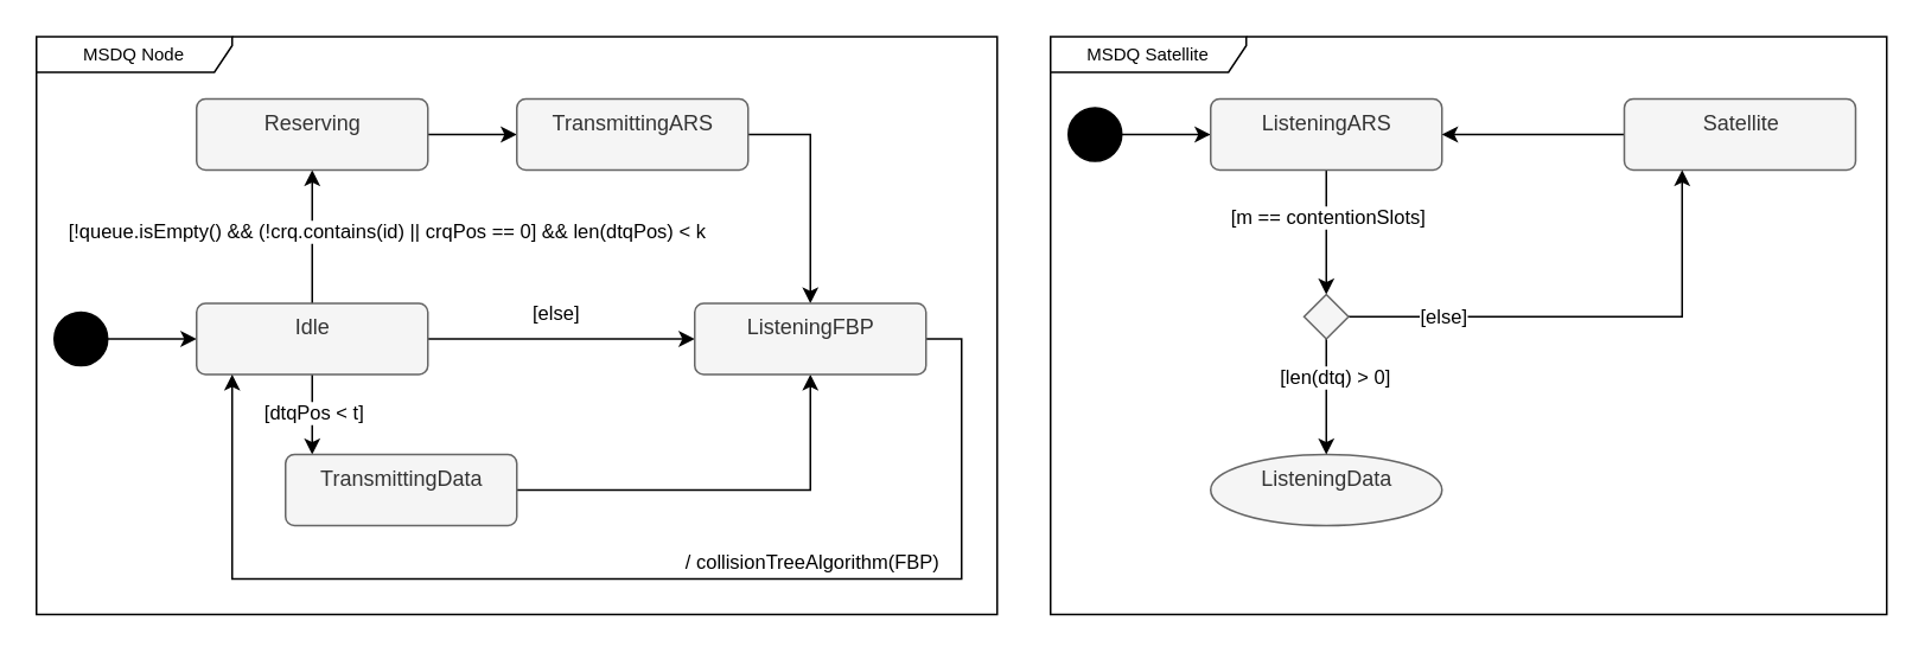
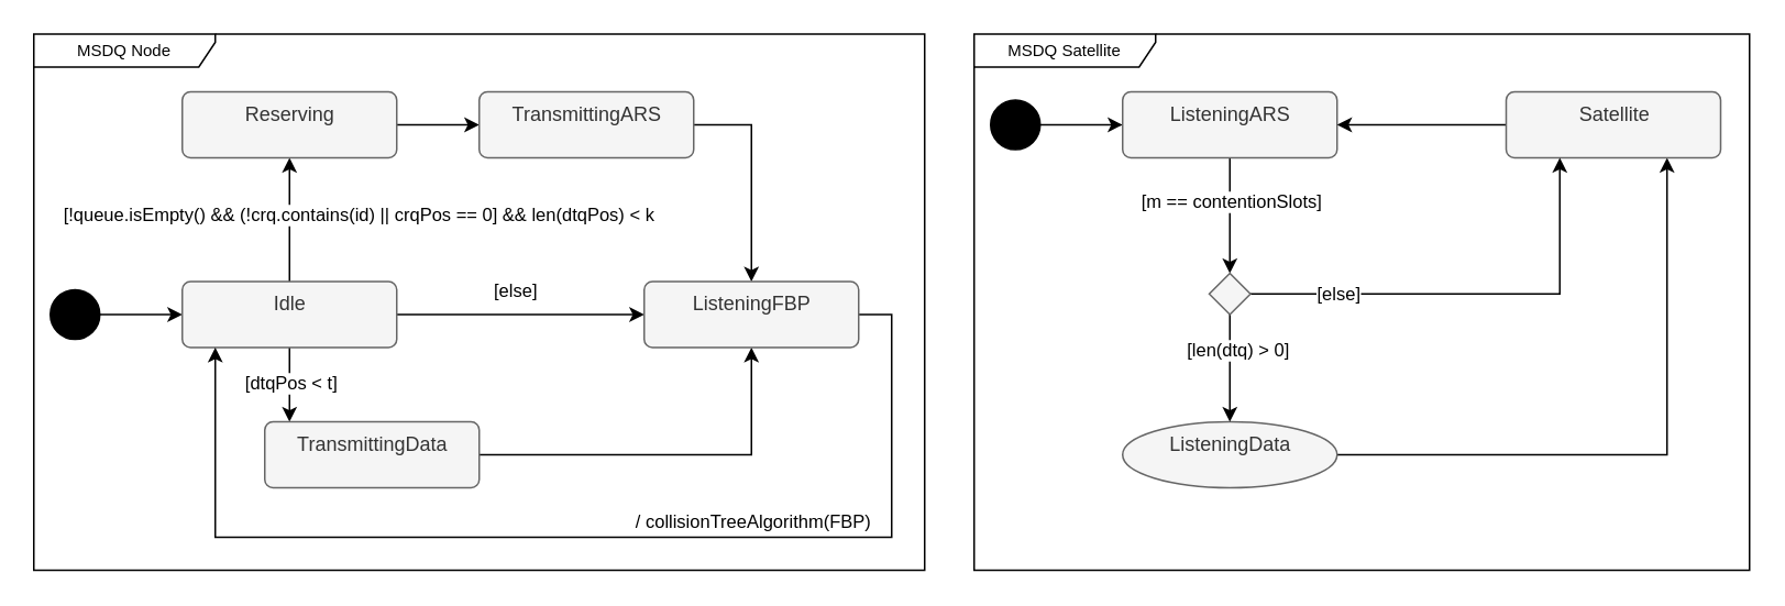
  <mxCell id="0" />
  <mxCell id="1" parent="0" />
  <mxCell id="2" style="edgeStyle=orthogonalEdgeStyle;rounded=0;orthogonalLoop=1;jettySize=auto;html=1;" parent="1" source="3" target="10" edge="1"><mxGeometry relative="1" as="geometry" /></mxCell>
  <mxCell id="3" value="" style="ellipse;fillColor=strokeColor;" parent="1" vertex="1"><mxGeometry x="30" y="175" width="30" height="30" as="geometry" /></mxCell>
  <mxCell id="4" style="edgeStyle=orthogonalEdgeStyle;rounded=0;orthogonalLoop=1;jettySize=auto;html=1;exitX=0.5;exitY=0;exitDx=0;exitDy=0;" parent="1" source="10" target="13" edge="1"><mxGeometry relative="1" as="geometry" /></mxCell>
  <mxCell id="5" value="[!queue.isEmpty() &amp;amp;&amp;amp; (!crq.contains(id) || crqPos == 0] &amp;amp;&amp;amp; len(dtqPos) &amp;lt; k" style="edgeLabel;html=1;align=center;verticalAlign=middle;resizable=0;points=[];" parent="4" vertex="1" connectable="0"><mxGeometry x="-0.319" relative="1" as="geometry"><mxPoint x="41" y="-15" as="offset" /></mxGeometry></mxCell>
  <mxCell id="6" style="edgeStyle=orthogonalEdgeStyle;rounded=0;orthogonalLoop=1;jettySize=auto;html=1;" parent="1" source="10" target="15" edge="1"><mxGeometry relative="1" as="geometry"><Array as="points"><mxPoint x="175" y="245" /><mxPoint x="175" y="245" /></Array></mxGeometry></mxCell>
  <mxCell id="7" value="[dtqPos &amp;lt; t]" style="edgeLabel;html=1;align=center;verticalAlign=middle;resizable=0;points=[];" parent="6" vertex="1" connectable="0"><mxGeometry x="-0.58" y="1" relative="1" as="geometry"><mxPoint x="-1" y="12" as="offset" /></mxGeometry></mxCell>
  <mxCell id="8" style="edgeStyle=orthogonalEdgeStyle;rounded=0;orthogonalLoop=1;jettySize=auto;html=1;" parent="1" source="10" target="18" edge="1"><mxGeometry relative="1" as="geometry" /></mxCell>
  <mxCell id="9" value="[else]" style="edgeLabel;html=1;align=center;verticalAlign=middle;resizable=0;points=[];" parent="8" vertex="1" connectable="0"><mxGeometry x="-0.484" y="1" relative="1" as="geometry"><mxPoint x="32" y="-14" as="offset" /></mxGeometry></mxCell>
  <mxCell id="10" value="Idle" style="html=1;align=center;verticalAlign=top;rounded=1;absoluteArcSize=1;arcSize=10;dashed=0;fillColor=#f5f5f5;fontColor=#333333;strokeColor=#666666;" parent="1" vertex="1"><mxGeometry x="110" y="170" width="130" height="40" as="geometry" /></mxCell>
  <mxCell id="11" style="edgeStyle=orthogonalEdgeStyle;rounded=0;orthogonalLoop=1;jettySize=auto;html=1;" parent="1" source="20" target="18" edge="1"><mxGeometry relative="1" as="geometry"><Array as="points"><mxPoint x="455" y="75" /></Array></mxGeometry></mxCell>
  <mxCell id="12" style="edgeStyle=orthogonalEdgeStyle;rounded=0;orthogonalLoop=1;jettySize=auto;html=1;" parent="1" source="13" target="20" edge="1"><mxGeometry relative="1" as="geometry" /></mxCell>
  <mxCell id="13" value="Reserving" style="html=1;align=center;verticalAlign=top;rounded=1;absoluteArcSize=1;arcSize=10;dashed=0;fillColor=#f5f5f5;fontColor=#333333;strokeColor=#666666;" parent="1" vertex="1"><mxGeometry x="110" y="55" width="130" height="40" as="geometry" /></mxCell>
  <mxCell id="14" style="edgeStyle=orthogonalEdgeStyle;rounded=0;orthogonalLoop=1;jettySize=auto;html=1;" parent="1" source="15" target="18" edge="1"><mxGeometry relative="1" as="geometry"><Array as="points"><mxPoint x="455" y="275" /></Array></mxGeometry></mxCell>
  <mxCell id="15" value="TransmittingData" style="html=1;align=center;verticalAlign=top;rounded=1;absoluteArcSize=1;arcSize=10;dashed=0;fillColor=#f5f5f5;fontColor=#333333;strokeColor=#666666;" parent="1" vertex="1"><mxGeometry x="160" y="255" width="130" height="40" as="geometry" /></mxCell>
  <mxCell id="16" style="edgeStyle=orthogonalEdgeStyle;rounded=0;orthogonalLoop=1;jettySize=auto;html=1;" parent="1" source="18" target="10" edge="1"><mxGeometry relative="1" as="geometry"><Array as="points"><mxPoint x="540" y="190" /><mxPoint x="540" y="325" /><mxPoint x="130" y="325" /></Array></mxGeometry></mxCell>
  <mxCell id="17" value="/ collisionTreeAlgorithm(FBP)" style="edgeLabel;html=1;align=center;verticalAlign=middle;resizable=0;points=[];" parent="16" vertex="1" connectable="0"><mxGeometry x="0.076" y="3" relative="1" as="geometry"><mxPoint x="126" y="-13" as="offset" /></mxGeometry></mxCell>
  <mxCell id="18" value="ListeningFBP" style="html=1;align=center;verticalAlign=top;rounded=1;absoluteArcSize=1;arcSize=10;dashed=0;fillColor=#f5f5f5;fontColor=#333333;strokeColor=#666666;" parent="1" vertex="1"><mxGeometry x="390" y="170" width="130" height="40" as="geometry" /></mxCell>
  <mxCell id="19" value="MSDQ Node" style="shape=umlFrame;whiteSpace=wrap;html=1;fontSize=10;width=110;height=20;" parent="1" vertex="1"><mxGeometry x="20" y="20" width="540" height="325" as="geometry" /></mxCell>
  <mxCell id="20" value="TransmittingARS" style="html=1;align=center;verticalAlign=top;rounded=1;absoluteArcSize=1;arcSize=10;dashed=0;fillColor=#f5f5f5;fontColor=#333333;strokeColor=#666666;" parent="1" vertex="1"><mxGeometry x="290" y="55" width="130" height="40" as="geometry" /></mxCell>
  <mxCell id="21" style="edgeStyle=orthogonalEdgeStyle;rounded=0;orthogonalLoop=1;jettySize=auto;html=1;" parent="1" source="22" target="25" edge="1"><mxGeometry relative="1" as="geometry" /></mxCell>
  <mxCell id="22" value="" style="ellipse;fillColor=strokeColor;" parent="1" vertex="1"><mxGeometry x="600" y="60" width="30" height="30" as="geometry" /></mxCell>
  <mxCell id="23" style="edgeStyle=orthogonalEdgeStyle;rounded=0;orthogonalLoop=1;jettySize=auto;html=1;fontSize=10;" parent="1" source="25" target="35" edge="1"><mxGeometry relative="1" as="geometry"><mxPoint x="870" y="100" as="targetPoint" /></mxGeometry></mxCell>
  <mxCell id="24" value="[m == contentionSlots]" style="edgeLabel;html=1;align=center;verticalAlign=middle;resizable=0;points=[];" parent="23" vertex="1" connectable="0"><mxGeometry x="-0.257" y="1" relative="1" as="geometry"><mxPoint x="-1" as="offset" /></mxGeometry></mxCell>
  <mxCell id="25" value="ListeningARS" style="html=1;align=center;verticalAlign=top;rounded=1;absoluteArcSize=1;arcSize=10;dashed=0;fillColor=#f5f5f5;fontColor=#333333;strokeColor=#666666;" parent="1" vertex="1"><mxGeometry x="680" y="55" width="130" height="40" as="geometry" /></mxCell>
  <mxCell id="26" value="MSDQ Satellite" style="shape=umlFrame;whiteSpace=wrap;html=1;fontSize=10;width=110;height=20;" parent="1" vertex="1"><mxGeometry x="590" y="20" width="470" height="325" as="geometry" /></mxCell>
+ <mxCell id="27" style="edgeStyle=orthogonalEdgeStyle;rounded=0;orthogonalLoop=1;jettySize=auto;html=1;exitX=1;exitY=0.5;exitDx=0;exitDy=0;entryX=0.75;entryY=1;entryDx=0;entryDy=0;" parent="1" source="28" target="30" edge="1"><mxGeometry relative="1" as="geometry"><Array as="points"><mxPoint x="1010" y="275" /></Array></mxGeometry></mxCell>
  <mxCell id="28" value="ListeningData" style="ellipse;html=1;align=center;verticalAlign=top;absoluteArcSize=1;arcSize=10;dashed=0;fillColor=#f5f5f5;fontColor=#333333;strokeColor=#666666;" parent="1" vertex="1"><mxGeometry x="680" y="255" width="130" height="40" as="geometry" /></mxCell>
  <mxCell id="29" style="edgeStyle=orthogonalEdgeStyle;rounded=0;orthogonalLoop=1;jettySize=auto;html=1;" parent="1" source="30" target="25" edge="1"><mxGeometry relative="1" as="geometry" /></mxCell>
  <mxCell id="30" value="Satellite" style="html=1;align=center;verticalAlign=top;rounded=1;absoluteArcSize=1;arcSize=10;dashed=0;fillColor=#f5f5f5;fontColor=#333333;strokeColor=#666666;" parent="1" vertex="1"><mxGeometry x="912.5" y="55" width="130" height="40" as="geometry" /></mxCell>
  <mxCell id="31" style="edgeStyle=orthogonalEdgeStyle;rounded=0;orthogonalLoop=1;jettySize=auto;html=1;" parent="1" source="35" target="28" edge="1"><mxGeometry relative="1" as="geometry" /></mxCell>
  <mxCell id="32" value="[len(dtq) &amp;gt; 0]" style="edgeLabel;html=1;align=center;verticalAlign=middle;resizable=0;points=[];" parent="31" vertex="1" connectable="0"><mxGeometry x="-0.448" relative="1" as="geometry"><mxPoint x="4" y="3" as="offset" /></mxGeometry></mxCell>
  <mxCell id="33" style="edgeStyle=orthogonalEdgeStyle;rounded=0;orthogonalLoop=1;jettySize=auto;html=1;exitX=1;exitY=0.5;exitDx=0;exitDy=0;entryX=0.25;entryY=1;entryDx=0;entryDy=0;" parent="1" source="35" target="30" edge="1"><mxGeometry relative="1" as="geometry" /></mxCell>
  <mxCell id="34" value="[else]" style="edgeLabel;html=1;align=center;verticalAlign=middle;resizable=0;points=[];" parent="33" vertex="1" connectable="0"><mxGeometry x="-0.49" y="2" relative="1" as="geometry"><mxPoint x="-16" y="2" as="offset" /></mxGeometry></mxCell>
  <mxCell id="35" value="" style="rhombus;whiteSpace=wrap;html=1;fillColor=#f5f5f5;fontColor=#333333;strokeColor=#666666;" parent="1" vertex="1"><mxGeometry x="732.5" y="165" width="25" height="25" as="geometry" /></mxCell>
